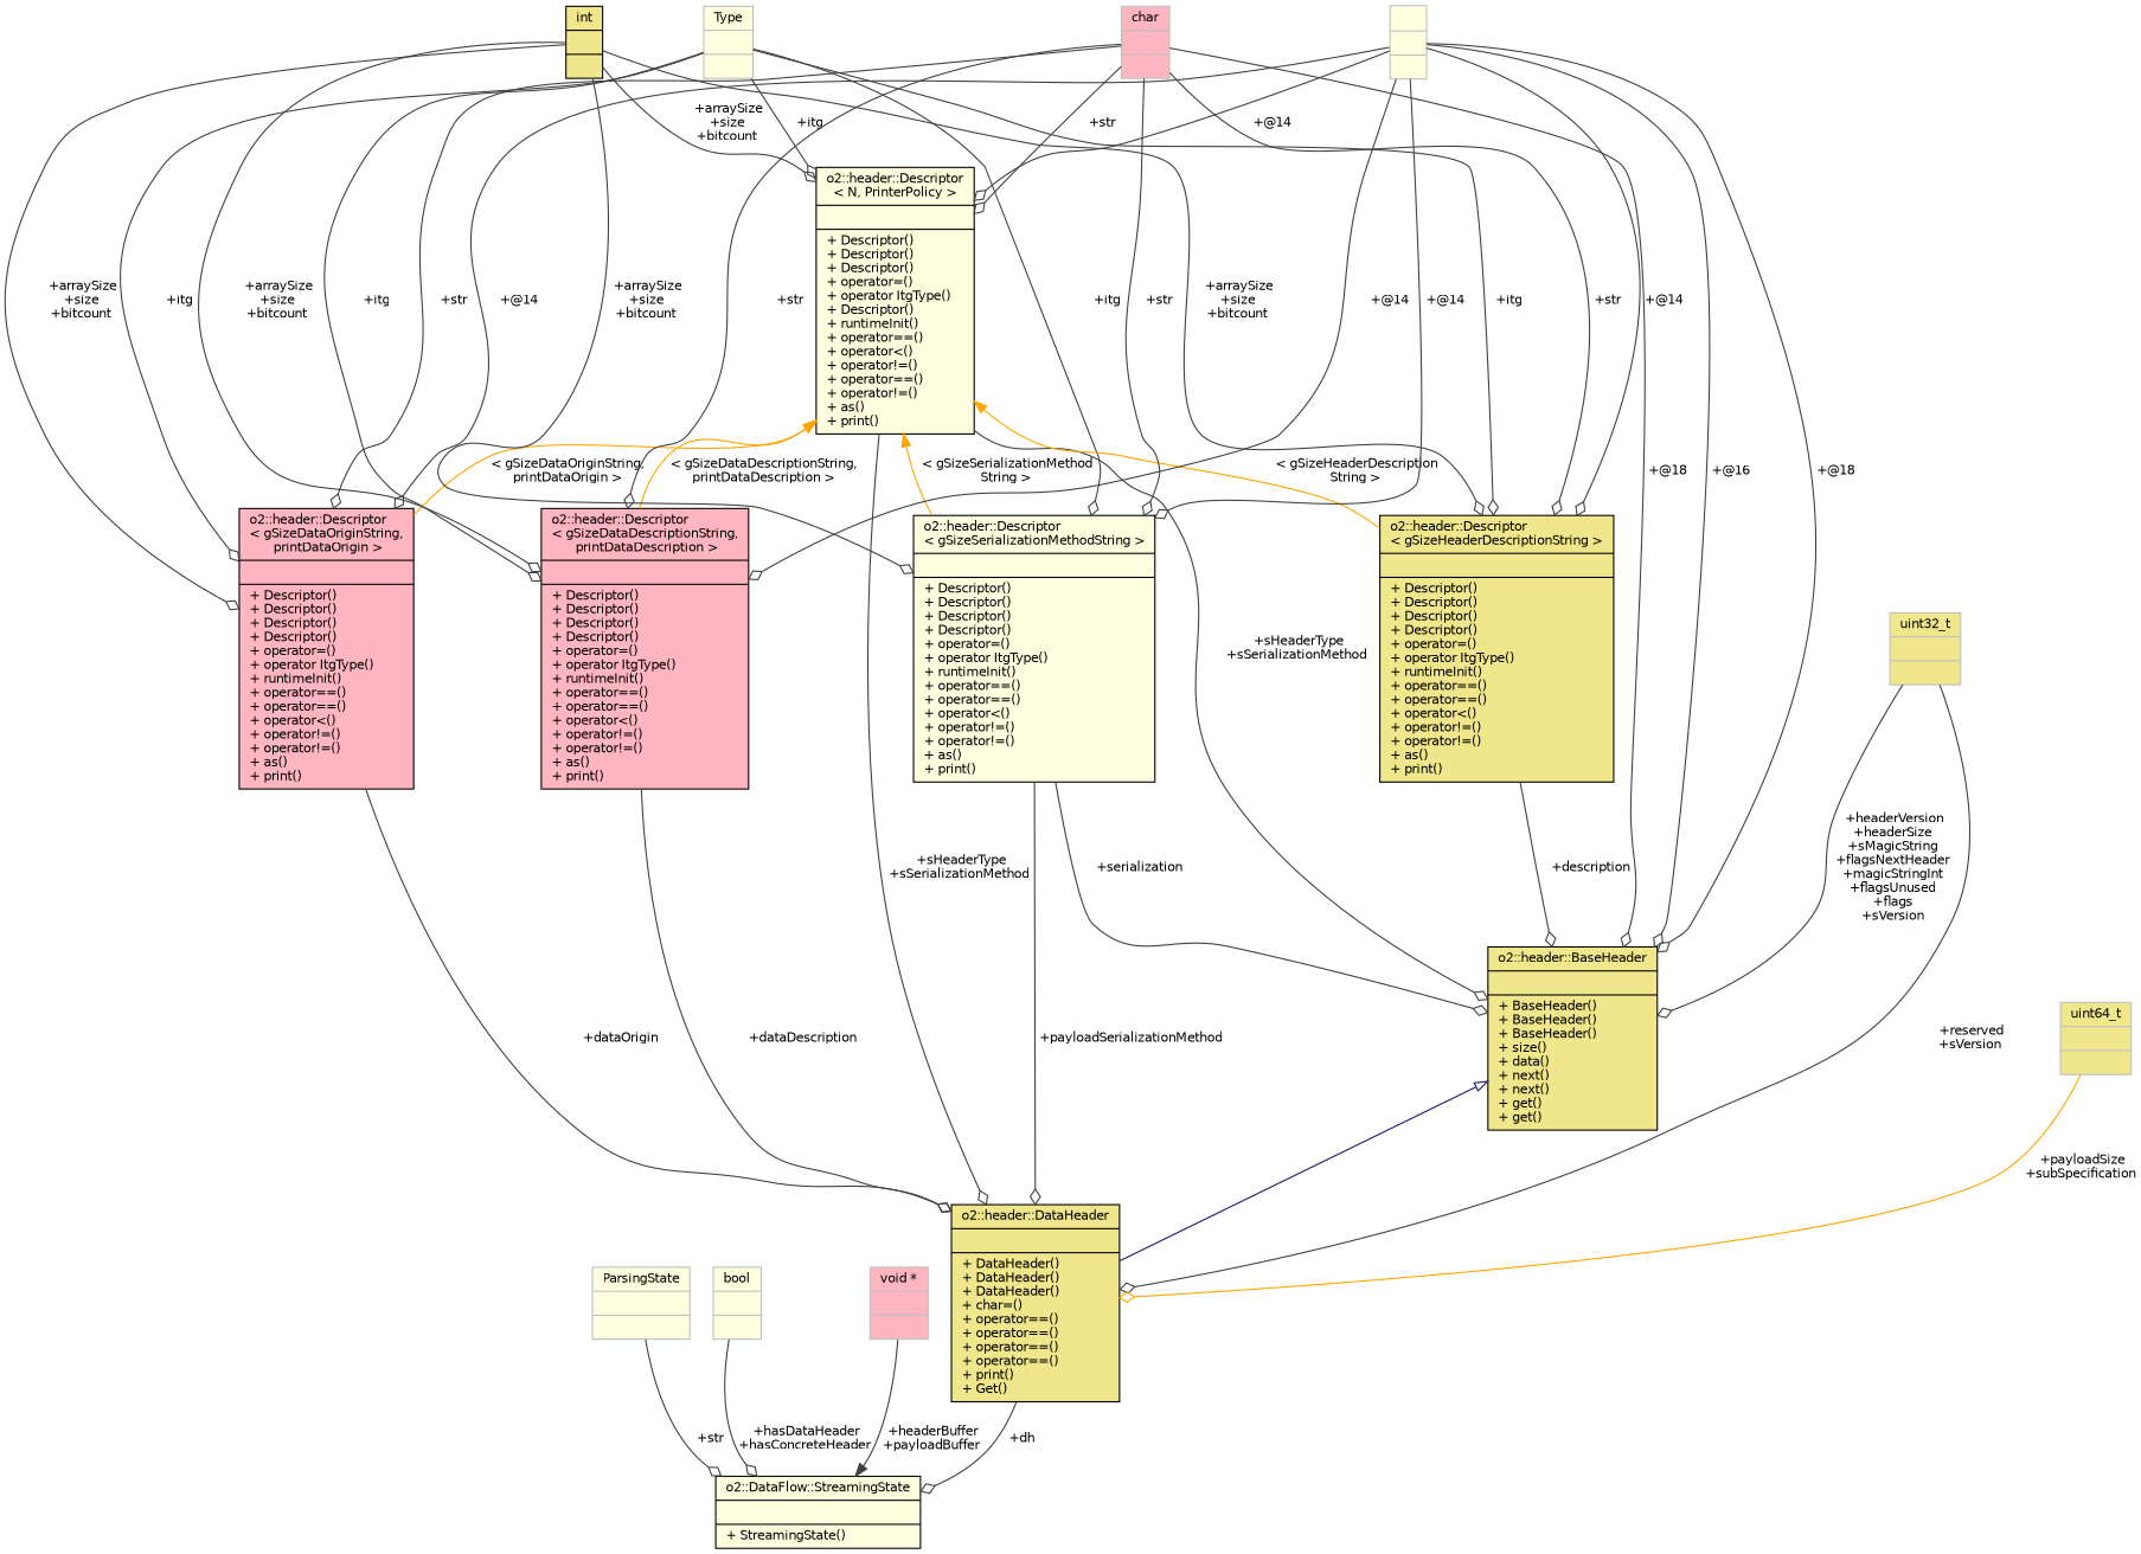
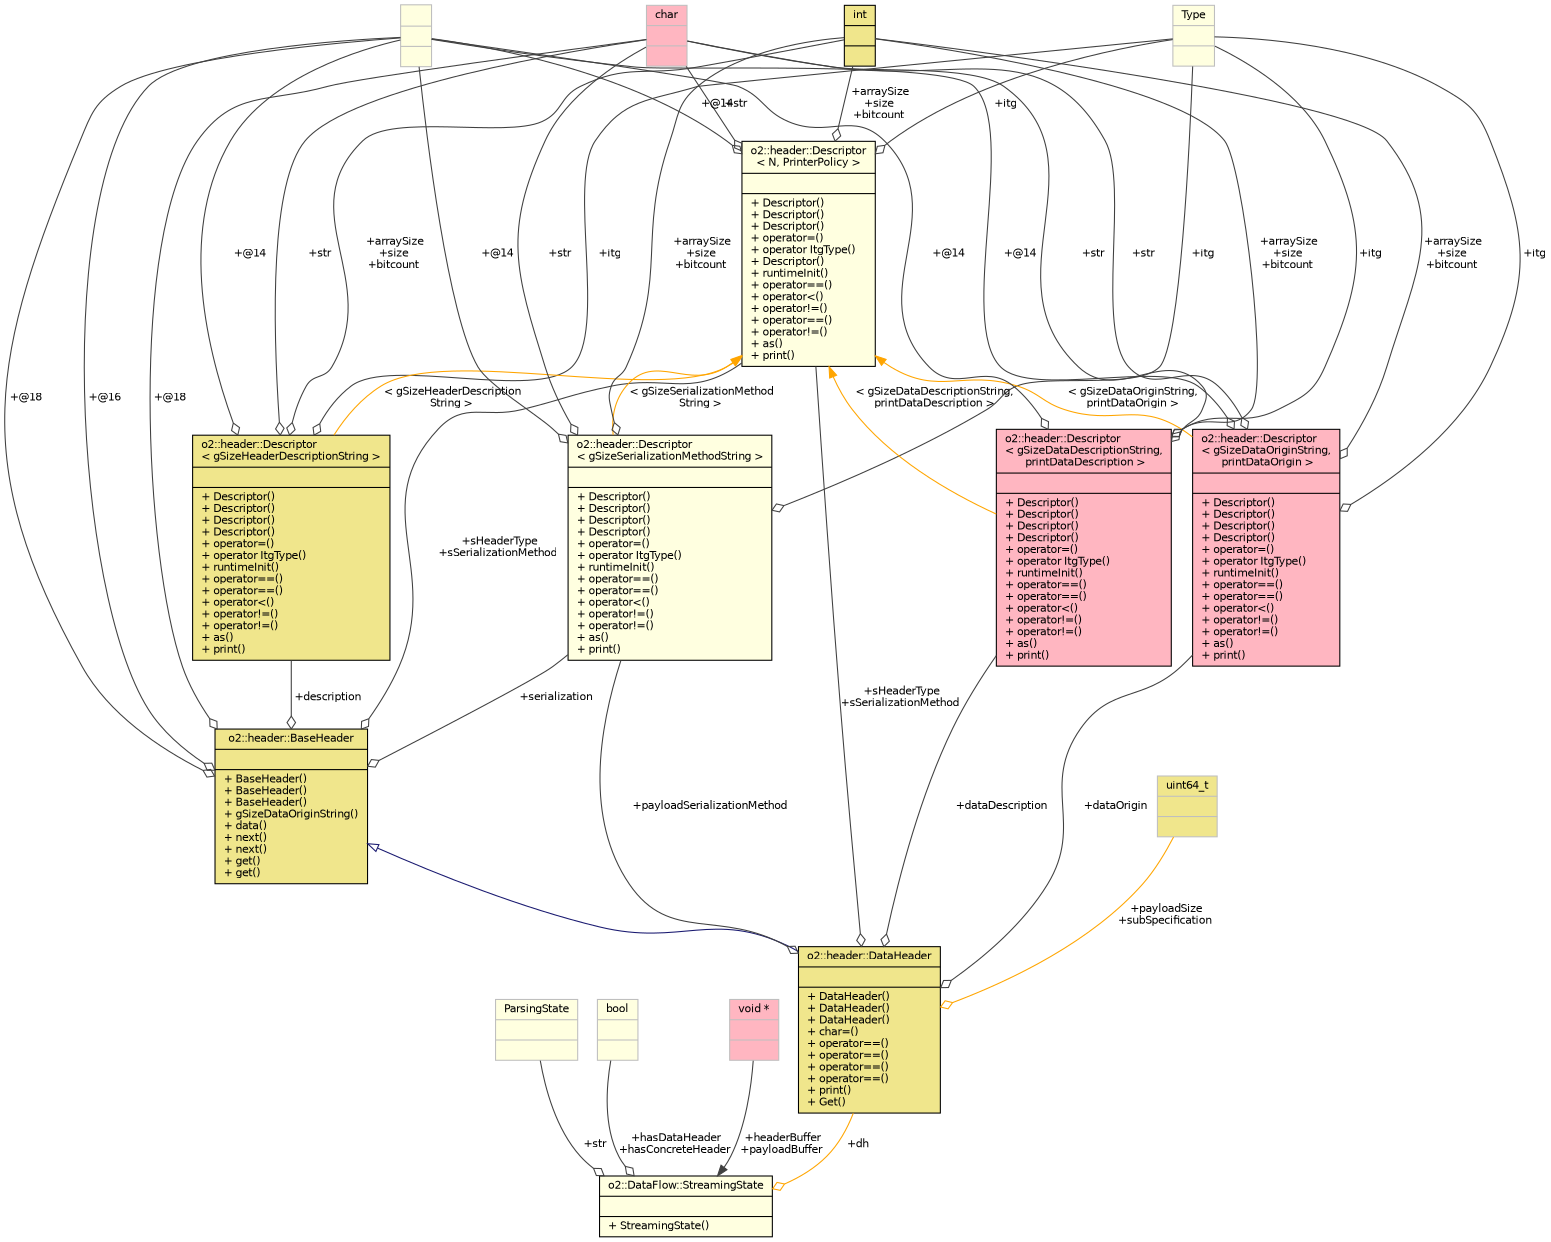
  digraph {
    node [color=black fillcolor=lightyellow fontname=Helvetica fontsize=10 shape=record style=filled]
    edge [arrowhead=odiamond color=grey25 fontname=Helvetica fontsize=10 labelfontname=Helvetica labelfontsize=10 style=solid]
    n1 [fontcolor=black height=0.2 label="{o2::DataFlow::StreamingState\n||+ StreamingState()\l}" width=0.4]
    n2 [color=grey75 height=0.2 label="{ParsingState\n||}" width=0.4]
    n3 [color=grey75 height=0.2 label="{bool\n||}" width=0.4]
    n4 [color=grey75 fillcolor=lightpink height=0.2 label="{void *\n||}" width=0.4]
    n5 [fillcolor=khaki height=0.2 label="{o2::header::DataHeader\n||+ DataHeader()\l+ DataHeader()\l+ DataHeader()\l+ char=()\l+ operator==()\l+ operator==()\l+ operator==()\l+ operator==()\l+ print()\l+ Get()\l}" width=0.4]
-   n6 [fillcolor=khaki height=0.2 label="{o2::header::BaseHeader\n||+ BaseHeader()\l+ BaseHeader()\l+ BaseHeader()\l+ size()\l+ data()\l+ next()\l+ next()\l+ get()\l+ get()\l}" width=0.4]
+   n6 [fillcolor=khaki height=0.2 label="{o2::header::BaseHeader\n||+ BaseHeader()\l+ BaseHeader()\l+ BaseHeader()\l+ gSizeDataOriginString()\l+ data()\l+ next()\l+ next()\l+ get()\l+ get()\l}" width=0.4]
    n7 [fillcolor=khaki height=0.2 label="{o2::header::Descriptor\l\< gSizeHeaderDescriptionString \>\n||+ Descriptor()\l+ Descriptor()\l+ Descriptor()\l+ Descriptor()\l+ operator=()\l+ operator ItgType()\l+ runtimeInit()\l+ operator==()\l+ operator==()\l+ operator\<()\l+ operator!=()\l+ operator!=()\l+ as()\l+ print()\l}" width=0.4]
    n8 [color=grey75 height=0.2 label="{Type\n||}" width=0.4]
    n9 [height=0.2 label="{o2::header::Descriptor\l\< N, PrinterPolicy \>\n||+ Descriptor()\l+ Descriptor()\l+ Descriptor()\l+ operator=()\l+ operator ItgType()\l+ Descriptor()\l+ runtimeInit()\l+ operator==()\l+ operator\<()\l+ operator!=()\l+ operator==()\l+ operator!=()\l+ as()\l+ print()\l}" width=0.4]
    n10 [height=0.2 label="{o2::header::Descriptor\l\< gSizeSerializationMethodString \>\n||+ Descriptor()\l+ Descriptor()\l+ Descriptor()\l+ Descriptor()\l+ operator=()\l+ operator ItgType()\l+ runtimeInit()\l+ operator==()\l+ operator==()\l+ operator\<()\l+ operator!=()\l+ operator!=()\l+ as()\l+ print()\l}" width=0.4]
    n11 [fillcolor=lightpink height=0.2 label="{o2::header::Descriptor\l\< gSizeDataOriginString,\l printDataOrigin \>\n||+ Descriptor()\l+ Descriptor()\l+ Descriptor()\l+ Descriptor()\l+ operator=()\l+ operator ItgType()\l+ runtimeInit()\l+ operator==()\l+ operator==()\l+ operator\<()\l+ operator!=()\l+ operator!=()\l+ as()\l+ print()\l}" width=0.4]
    n12 [fillcolor=lightpink height=0.2 label="{o2::header::Descriptor\l\< gSizeDataDescriptionString,\l printDataDescription \>\n||+ Descriptor()\l+ Descriptor()\l+ Descriptor()\l+ Descriptor()\l+ operator=()\l+ operator ItgType()\l+ runtimeInit()\l+ operator==()\l+ operator==()\l+ operator\<()\l+ operator!=()\l+ operator!=()\l+ as()\l+ print()\l}" width=0.4]
    n13 [color=grey75 fillcolor=lightpink height=0.2 label="{char\n||}" width=0.4]
    n14 [fillcolor=khaki height=0.2 label="{int\n||}" width=0.4]
    n15 [color=grey75 height=0.2 label="{\n||}" width=0.4]
-   n16 [color=grey75 fillcolor=khaki height=0.2 label="{uint32_t\n||}" width=0.4]
    n17 [color=grey75 fillcolor=khaki height=0.2 label="{uint64_t\n||}" width=0.4]
    n2 -> n1 [label=" +str"]
    n3 -> n1 [label=" +hasDataHeader\n+hasConcreteHeader"]
    n4 -> n1 [arrowhead=normal label=" +headerBuffer\n+payloadBuffer"]
-   n5 -> n1 [label=" +dh"]
+   n5 -> n1 [color=orange label=" +dh"]
    n6 -> n5 [arrowtail=onormal color=midnightblue dir=back arrowhead=""]
    n7 -> n6 [label=" +description"]
    n8 -> n7 [label=" +itg"]
    n8 -> n9 [label=" +itg"]
    n8 -> n10 [label=" +itg"]
    n8 -> n11 [label=" +itg"]
    n8 -> n12 [label=" +itg"]
    n9 -> n5 [label=" +sHeaderType\n+sSerializationMethod"]
    n9 -> n6 [label=" +sHeaderType\n+sSerializationMethod"]
    n9 -> n7 [color=orange dir=back label=" \< gSizeHeaderDescription\lString \>" arrowhead=""]
    n9 -> n10 [color=orange dir=back label=" \< gSizeSerializationMethod\lString \>" arrowhead=""]
    n9 -> n11 [color=orange dir=back label=" \< gSizeDataOriginString,\l printDataOrigin \>" arrowhead=""]
    n9 -> n12 [color=orange dir=back label=" \< gSizeDataDescriptionString,\l printDataDescription \>" arrowhead=""]
    n10 -> n5 [label=" +payloadSerializationMethod"]
    n10 -> n6 [label=" +serialization"]
    n11 -> n5 [label=" +dataOrigin"]
    n12 -> n5 [label=" +dataDescription"]
    n13 -> n6 [label=" +@18"]
    n13 -> n7 [label=" +str"]
    n13 -> n9 [label=" +str"]
    n13 -> n10 [label=" +str"]
    n13 -> n11 [label=" +str"]
    n13 -> n12 [label=" +str"]
    n14 -> n7 [label=" +arraySize\n+size\n+bitcount"]
    n14 -> n9 [label=" +arraySize\n+size\n+bitcount"]
    n14 -> n10 [label=" +arraySize\n+size\n+bitcount"]
    n14 -> n11 [label=" +arraySize\n+size\n+bitcount"]
    n14 -> n12 [label=" +arraySize\n+size\n+bitcount"]
    n15 -> n6 [label=" +@16"]
    n15 -> n6 [label=" +@18"]
    n15 -> n7 [label=" +@14"]
    n15 -> n9 [label=" +@14"]
    n15 -> n10 [label=" +@14"]
    n15 -> n11 [label=" +@14"]
    n15 -> n12 [label=" +@14"]
-   n16 -> n5 [label=" +reserved\n+sVersion"]
-   n16 -> n6 [label=" +headerVersion\n+headerSize\n+sMagicString\n+flagsNextHeader\n+magicStringInt\n+flagsUnused\n+flags\n+sVersion"]
    n17 -> n5 [color=orange label=" +payloadSize\n+subSpecification"]
  }
